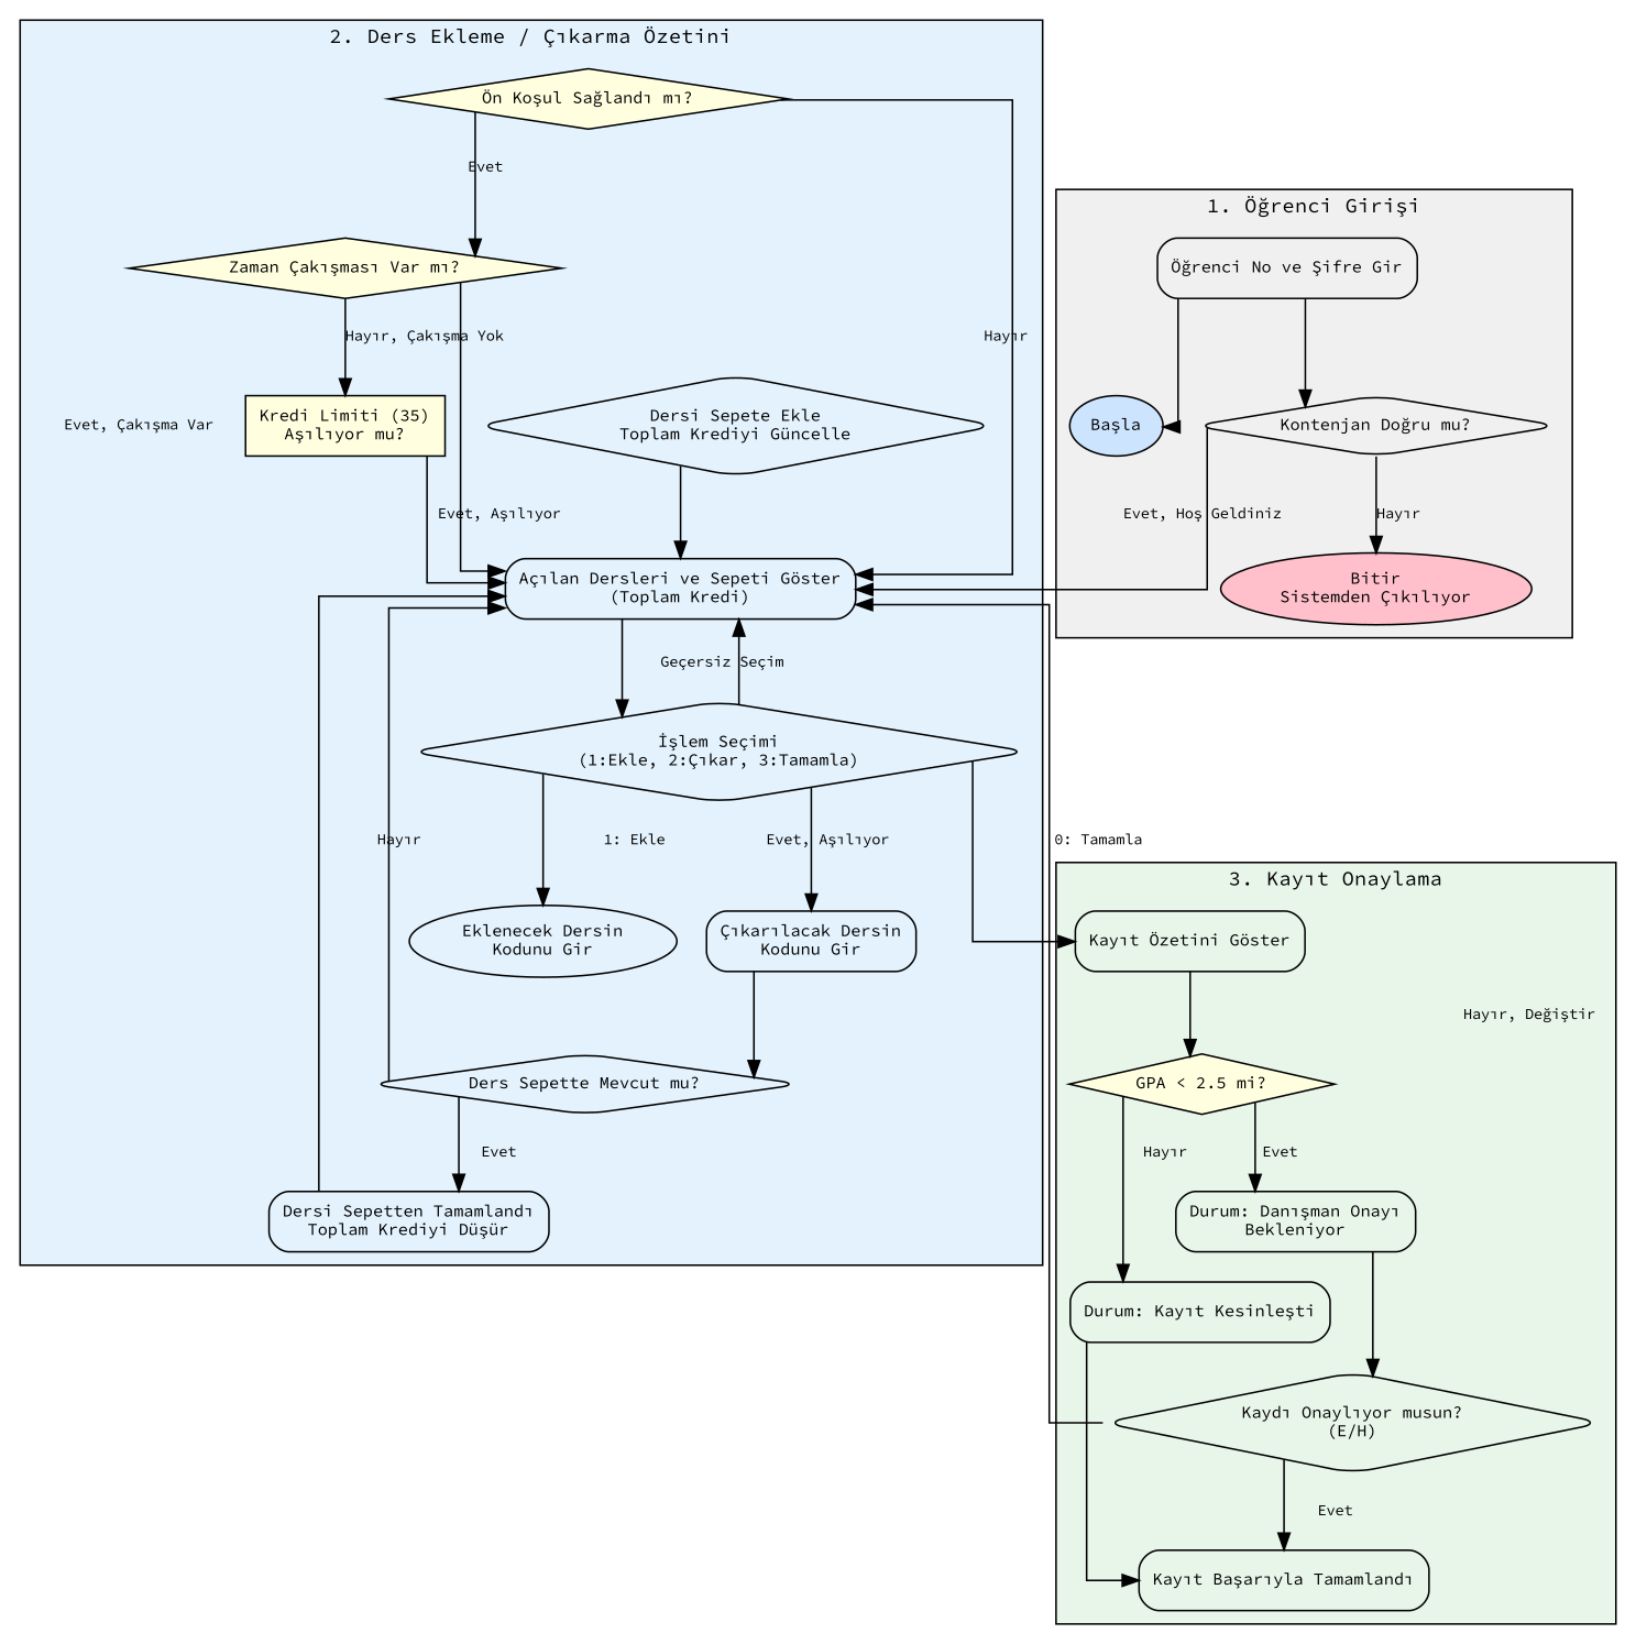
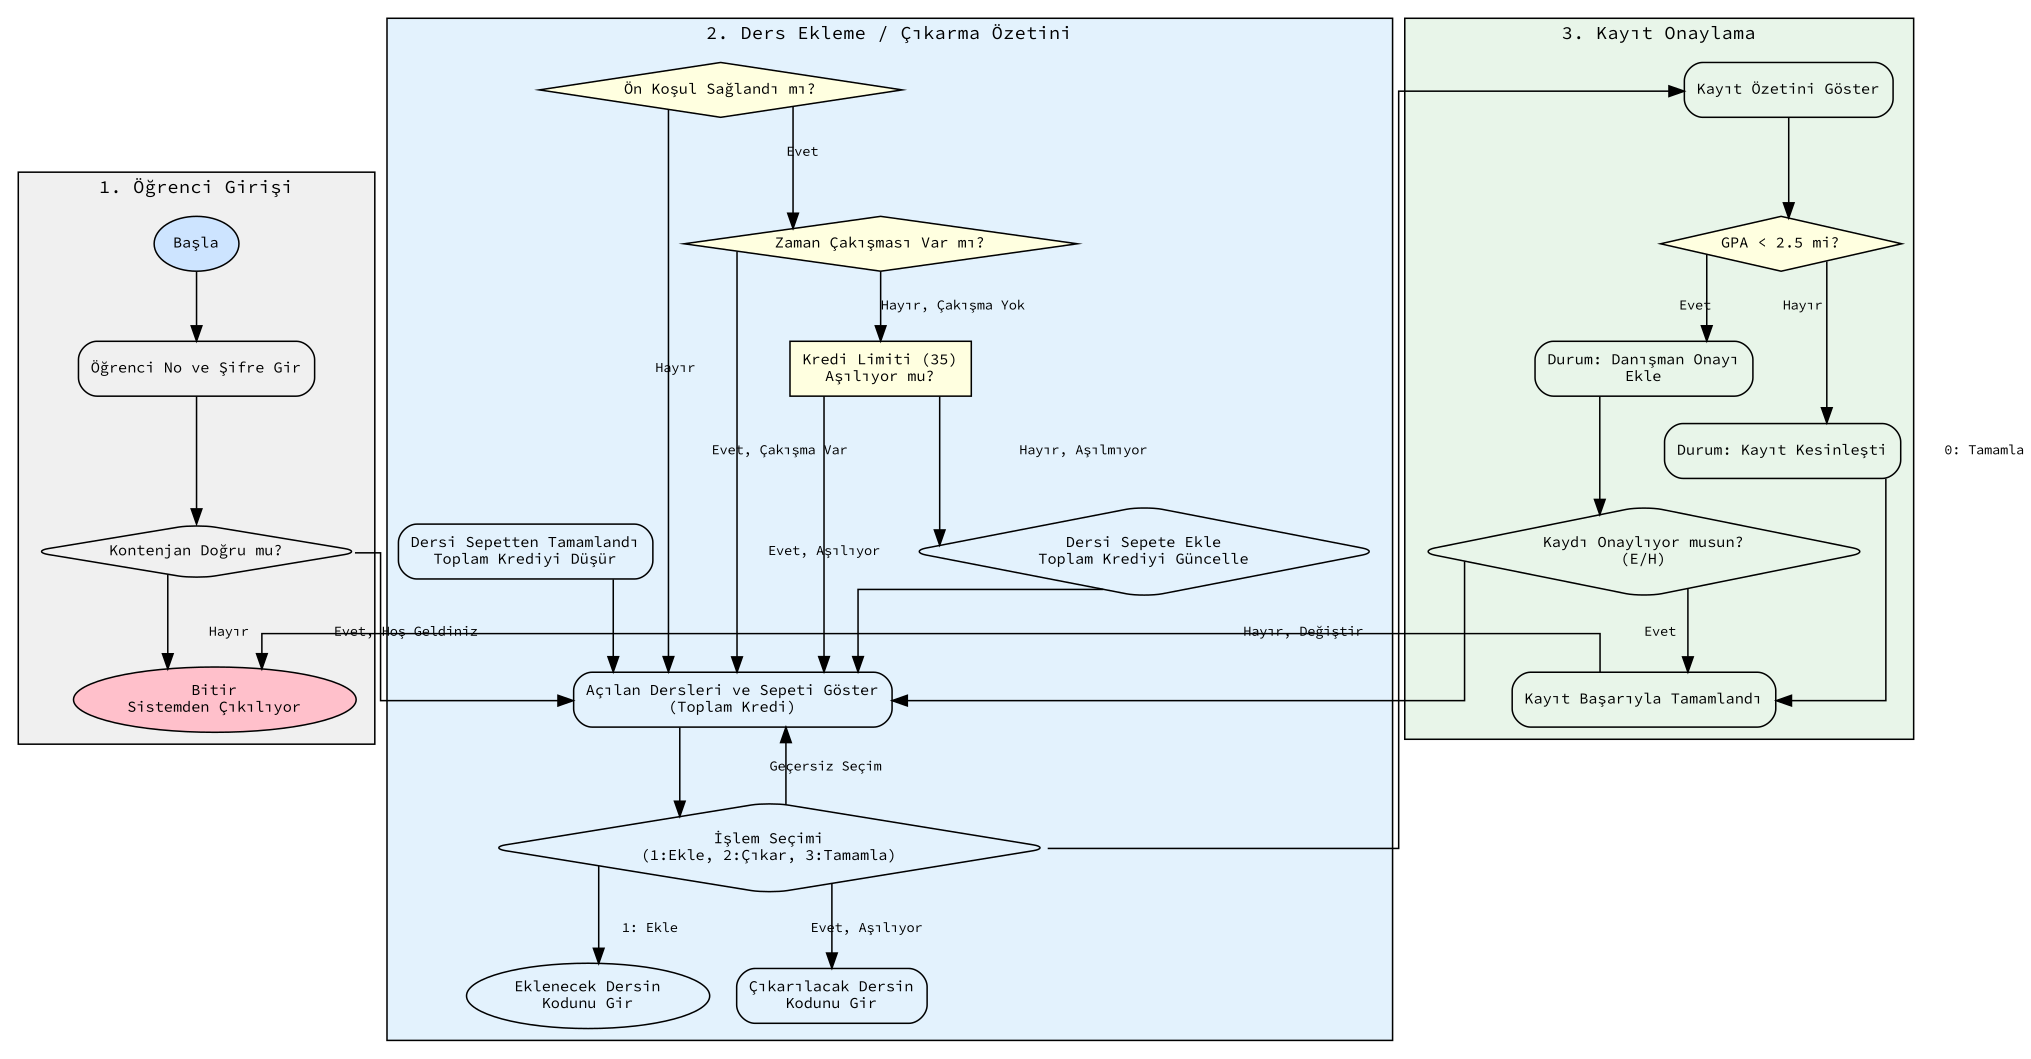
  digraph {
    fontname="Source Code Pro"
    fontsize=12
    rankdir=TB
    splines=ortho
    node [fontname="Source Code Pro" fontsize=10 shape=box style=rounded]
    edge [fontname="Source Code Pro" fontsize=9]
    n1 [fillcolor="#cde4ff" label="Başla" shape=ellipse style=filled]
    n2 [label="Öğrenci No ve Şifre Gir"]
    n3 [fillcolor="#ffc0cb" label="Bitir\nSistemden Çıkılıyor" shape=ellipse style=filled]
    n4 [label="Kontenjan Doğru mu?" shape=diamond]
    n5 [label="Açılan Dersleri ve Sepeti Göster\n(Toplam Kredi)"]
    n6 [label="İşlem Seçimi\n(1:Ekle, 2:Çıkar, 3:Tamamla)" shape=diamond]
    n7 [label="Eklenecek Dersin\nKodunu Gir" shape=ellipse]
    n8 [label="Çıkarılacak Dersin\nKodunu Gir"]
    n9 [fillcolor=lightyellow label="Ön Koşul Sağlandı mı?" shape=diamond style=filled]
    n10 [fillcolor=lightyellow label="Zaman Çakışması Var mı?" shape=diamond style=filled]
    n11 [fillcolor=lightyellow label="Kredi Limiti (35)\nAşılıyor mu?" style=filled]
    n12 [label="Dersi Sepete Ekle\nToplam Krediyi Güncelle" shape=diamond]
-   n13 [label="Ders Sepette Mevcut mu?" shape=diamond]
    n14 [label="Dersi Sepetten Tamamlandı\nToplam Krediyi Düşür"]
    n15 [label="Kayıt Özetini Göster"]
    n16 [fillcolor=lightyellow label="GPA < 2.5 mi?" shape=diamond style=filled]
-   n17 [label="Durum: Danışman Onayı\nBekleniyor"]
+   n17 [label="Durum: Danışman Onayı\nEkle"]
    n18 [label="Durum: Kayıt Kesinleşti"]
    n19 [label="Kaydı Onaylıyor musun?\n(E/H)" shape=diamond]
    n20 [label="Kayıt Başarıyla Tamamlandı"]
    subgraph cluster_1 {
      fillcolor="#f0f0f0"
      label="1. Öğrenci Girişi"
      style=filled
      n1
      n2
      n3
      n4
    }
    subgraph cluster_2 {
      fillcolor="#e3f2fd"
      label="2. Ders Ekleme / Çıkarma Özetini"
      style=filled
      n5
      n6
      n7
      n8
      n9
      n10
      n11
      n12
-     n13
      n14
    }
    subgraph cluster_3 {
      fillcolor="#e8f5e9"
      label="3. Kayıt Onaylama"
      style=filled
      n15
      n16
      n17
      n18
      n19
      n20
    }
-   n2 -> n1
+   n1 -> n2
    n2 -> n4
    n4 -> n3 [label="Hayır"]
    n4 -> n5 [label="Evet, Hoş Geldiniz"]
    n5 -> n6
    n6 -> n5 [label="Geçersiz Seçim"]
    n6 -> n7 [label="1: Ekle"]
    n6 -> n8 [label="Evet, Aşılıyor"]
    n6 -> n15 [label="0: Tamamla"]
-   n8 -> n13
    n9 -> n5 [label="Hayır"]
    n9 -> n10 [label=Evet]
    n10 -> n5 [label="Evet, Çakışma Var"]
    n10 -> n11 [label="Hayır, Çakışma Yok"]
    n11 -> n5 [label="Evet, Aşılıyor"]
+   n11 -> n12 [label="Hayır, Aşılmıyor"]
    n12 -> n5
-   n13 -> n5 [label="Hayır"]
-   n13 -> n14 [label=Evet]
    n14 -> n5
    n15 -> n16
    n16 -> n17 [label=Evet]
    n16 -> n18 [label="Hayır"]
    n17 -> n19
    n18 -> n20
    n19 -> n5 [label="Hayır, Değiştir"]
    n19 -> n20 [label=Evet]
+   n20 -> n3
  }
